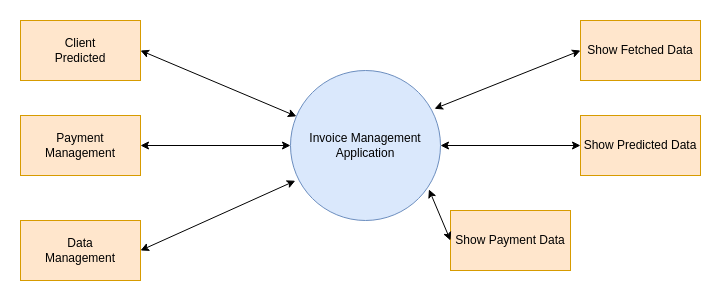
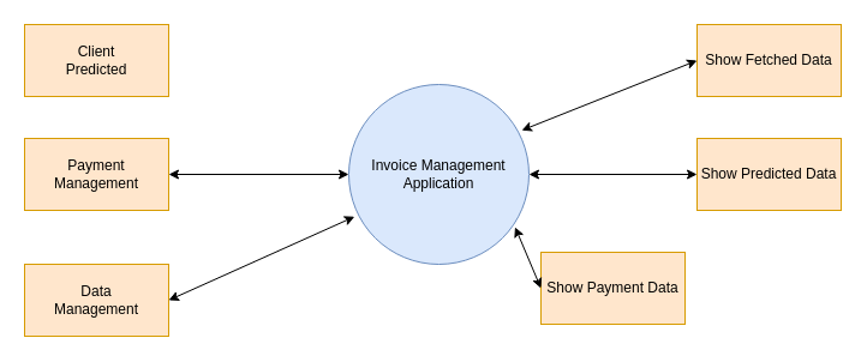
  <mxCell id="0" />
  <mxCell id="1" parent="0" />
  <mxCell id="2" value="Invoice Management Application" style="ellipse;whiteSpace=wrap;html=1;aspect=fixed;fillColor=#dae8fc;strokeColor=#6c8ebf;" vertex="1" parent="1"><mxGeometry x="290" y="70" width="150" height="150" as="geometry" /></mxCell>
  <mxCell id="3" value="Payment Management" style="rounded=0;whiteSpace=wrap;html=1;fillColor=#ffe6cc;strokeColor=#d79b00;" vertex="1" parent="1"><mxGeometry x="20" y="115" width="120" height="60" as="geometry" /></mxCell>
  <mxCell id="4" value="Show Predicted Data" style="rounded=0;whiteSpace=wrap;html=1;fillColor=#ffe6cc;strokeColor=#d79b00;" vertex="1" parent="1"><mxGeometry x="580" y="115" width="120" height="60" as="geometry" /></mxCell>
  <mxCell id="5" value="" style="endArrow=classic;startArrow=classic;html=1;rounded=0;exitX=1;exitY=0.5;exitDx=0;exitDy=0;entryX=0;entryY=0.5;entryDx=0;entryDy=0;" edge="1" parent="1" source="3" target="2"><mxGeometry width="50" height="50" relative="1" as="geometry"><mxPoint x="210" y="190" as="sourcePoint" /><mxPoint x="260" y="140" as="targetPoint" /></mxGeometry></mxCell>
  <mxCell id="6" value="" style="endArrow=classic;startArrow=classic;html=1;rounded=0;exitX=1;exitY=0.5;exitDx=0;exitDy=0;entryX=0;entryY=0.5;entryDx=0;entryDy=0;" edge="1" parent="1" source="2" target="4"><mxGeometry width="50" height="50" relative="1" as="geometry"><mxPoint x="510" y="190" as="sourcePoint" /><mxPoint x="560" y="140" as="targetPoint" /></mxGeometry></mxCell>
  <mxCell id="7" value="Client &lt;br&gt;Predicted" style="rounded=0;whiteSpace=wrap;html=1;fillColor=#ffe6cc;strokeColor=#d79b00;" vertex="1" parent="1"><mxGeometry x="20" y="20" width="120" height="60" as="geometry" /></mxCell>
  <mxCell id="8" value="Data &lt;br&gt;Management" style="rounded=0;whiteSpace=wrap;html=1;fillColor=#ffe6cc;strokeColor=#d79b00;" vertex="1" parent="1"><mxGeometry x="20" y="220" width="120" height="60" as="geometry" /></mxCell>
- <mxCell id="9" value="" style="endArrow=classic;startArrow=classic;html=1;rounded=0;exitX=1;exitY=0.5;exitDx=0;exitDy=0;" edge="1" parent="1" source="7" target="2"><mxGeometry width="50" height="50" relative="1" as="geometry"><mxPoint x="200" y="100" as="sourcePoint" /><mxPoint x="250" y="50" as="targetPoint" /></mxGeometry></mxCell>
  <mxCell id="10" value="" style="endArrow=classic;startArrow=classic;html=1;rounded=0;exitX=1;exitY=0.5;exitDx=0;exitDy=0;entryX=0.032;entryY=0.735;entryDx=0;entryDy=0;entryPerimeter=0;" edge="1" parent="1" source="8" target="2"><mxGeometry width="50" height="50" relative="1" as="geometry"><mxPoint x="270" y="280" as="sourcePoint" /><mxPoint x="320" y="230" as="targetPoint" /></mxGeometry></mxCell>
  <mxCell id="11" value="Show Fetched Data" style="rounded=0;whiteSpace=wrap;html=1;fillColor=#ffe6cc;strokeColor=#d79b00;" vertex="1" parent="1"><mxGeometry x="580" y="20" width="120" height="60" as="geometry" /></mxCell>
  <mxCell id="12" value="Show Payment Data" style="rounded=0;whiteSpace=wrap;html=1;fillColor=#ffe6cc;strokeColor=#d79b00;" vertex="1" parent="1"><mxGeometry x="450" y="210" width="120" height="60" as="geometry" /></mxCell>
  <mxCell id="13" value="" style="endArrow=classic;startArrow=classic;html=1;rounded=0;exitX=0.96;exitY=0.255;exitDx=0;exitDy=0;exitPerimeter=0;entryX=0;entryY=0.5;entryDx=0;entryDy=0;" edge="1" parent="1" source="2" target="11"><mxGeometry width="50" height="50" relative="1" as="geometry"><mxPoint x="490" y="100" as="sourcePoint" /><mxPoint x="540" y="50" as="targetPoint" /></mxGeometry></mxCell>
  <mxCell id="14" value="" style="endArrow=classic;startArrow=classic;html=1;rounded=0;exitX=0.923;exitY=0.793;exitDx=0;exitDy=0;exitPerimeter=0;entryX=0;entryY=0.5;entryDx=0;entryDy=0;" edge="1" parent="1" source="2" target="12"><mxGeometry width="50" height="50" relative="1" as="geometry"><mxPoint x="440" y="290" as="sourcePoint" /><mxPoint x="490" y="240" as="targetPoint" /></mxGeometry></mxCell>
